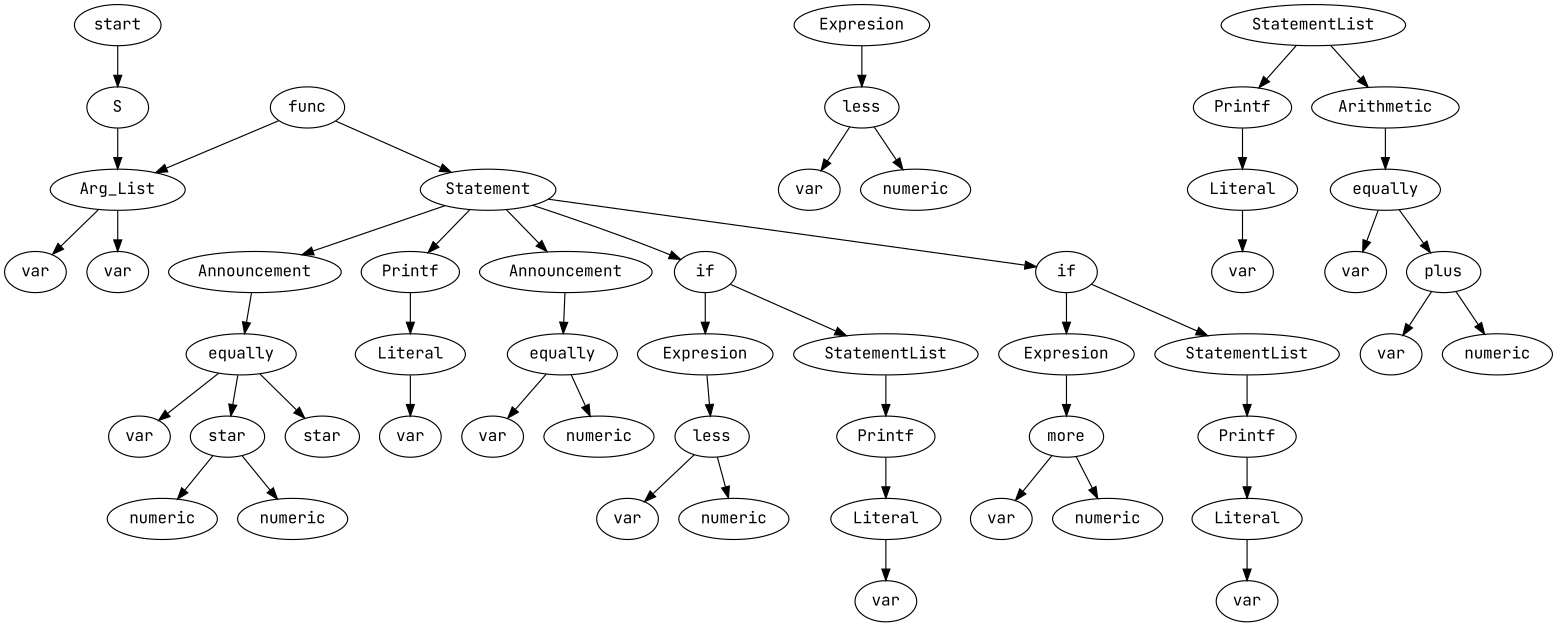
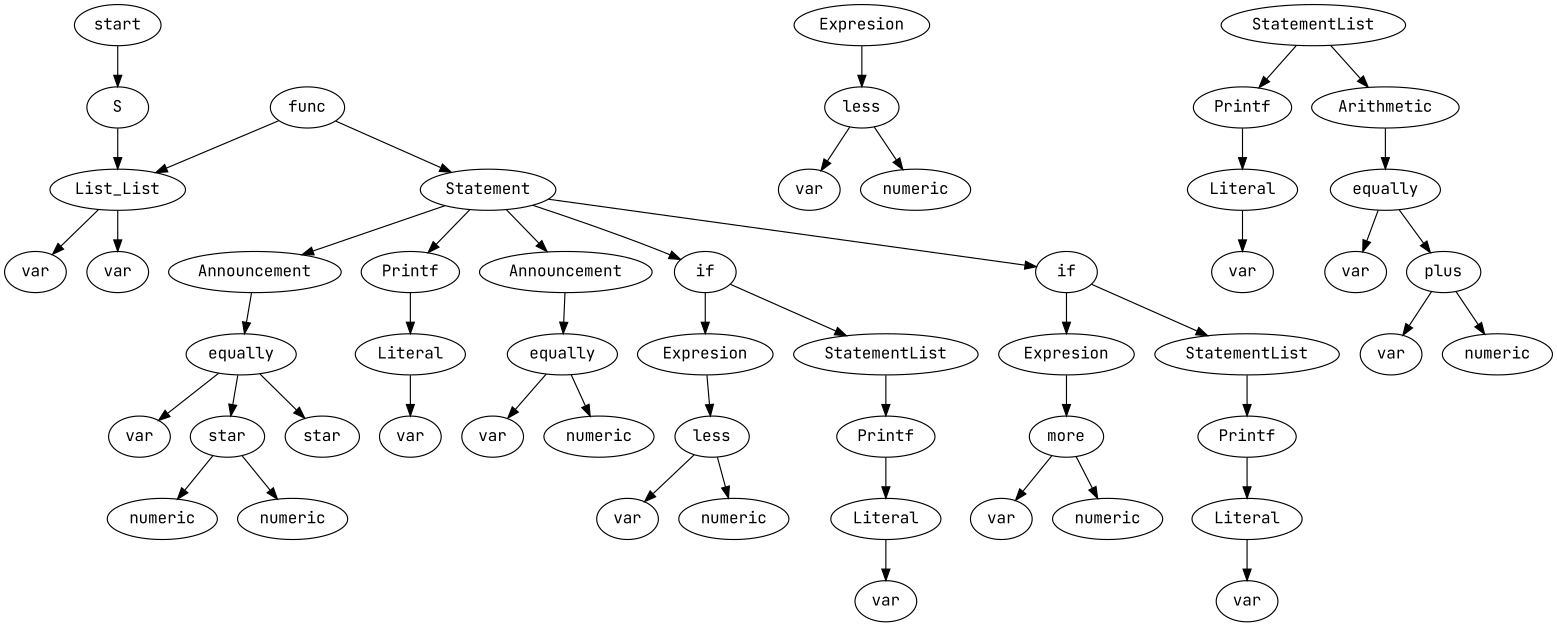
  digraph {
    fontname="JetBrains Mono"
    node [fontname="JetBrains Mono"]
    edge [fontname="JetBrains Mono"]
    n1 [label=start]
    n2 [label=S]
-   n3 [label=Arg_List]
+   n3 [label=List_List]
    n4 [label=func]
    n5 [label=Statement]
    n6 [label=var]
    n7 [label=var]
    n8 [label=Announcement]
    n9 [label=Printf]
    n10 [label=Announcement]
    n11 [label=if]
    n12 [label=if]
    n13 [label=equally]
    n14 [label=Literal]
    n15 [label=equally]
    n16 [label=Expresion]
    n17 [label=StatementList]
    n18 [label=Expresion]
    n19 [label=StatementList]
    n20 [label=var]
    n21 [label=star]
    n22 [label=star]
    n23 [label=numeric]
    n24 [label=numeric]
    n25 [label=var]
    n26 [label=var]
    n27 [label=numeric]
    n28 [label=Expresion]
    n29 [label=less]
    n30 [label=StatementList]
    n31 [label=Printf]
    n32 [label=Arithmetic]
    n33 [label=var]
    n34 [label=numeric]
    n35 [label=Literal]
    n36 [label=equally]
    n37 [label=var]
    n38 [label=var]
    n39 [label=plus]
    n40 [label=var]
    n41 [label=numeric]
    n42 [label=less]
    n43 [label=Printf]
    n44 [label=var]
    n45 [label=numeric]
    n46 [label=Literal]
    n47 [label=var]
    n48 [label=more]
    n49 [label=Printf]
    n50 [label=var]
    n51 [label=numeric]
    n52 [label=Literal]
    n53 [label=var]
    n1 -> n2
    n2 -> n3
    n3 -> n6
    n3 -> n7
    n4 -> n3
    n4 -> n5
    n5 -> n8
    n5 -> n9
    n5 -> n10
    n5 -> n11
    n5 -> n12
    n8 -> n13
    n9 -> n14
    n10 -> n15
    n11 -> n16
    n11 -> n17
    n12 -> n18
    n12 -> n19
    n13 -> n20
    n13 -> n21
    n13 -> n22
    n14 -> n25
    n15 -> n26
    n15 -> n27
    n16 -> n42
    n17 -> n43
    n18 -> n48
    n19 -> n49
    n21 -> n23
    n21 -> n24
    n28 -> n29
    n29 -> n33
    n29 -> n34
    n30 -> n31
    n30 -> n32
    n31 -> n35
    n32 -> n36
    n35 -> n37
    n36 -> n38
    n36 -> n39
    n39 -> n40
    n39 -> n41
    n42 -> n44
    n42 -> n45
    n43 -> n46
    n46 -> n47
    n48 -> n50
    n48 -> n51
    n49 -> n52
    n52 -> n53
  }
